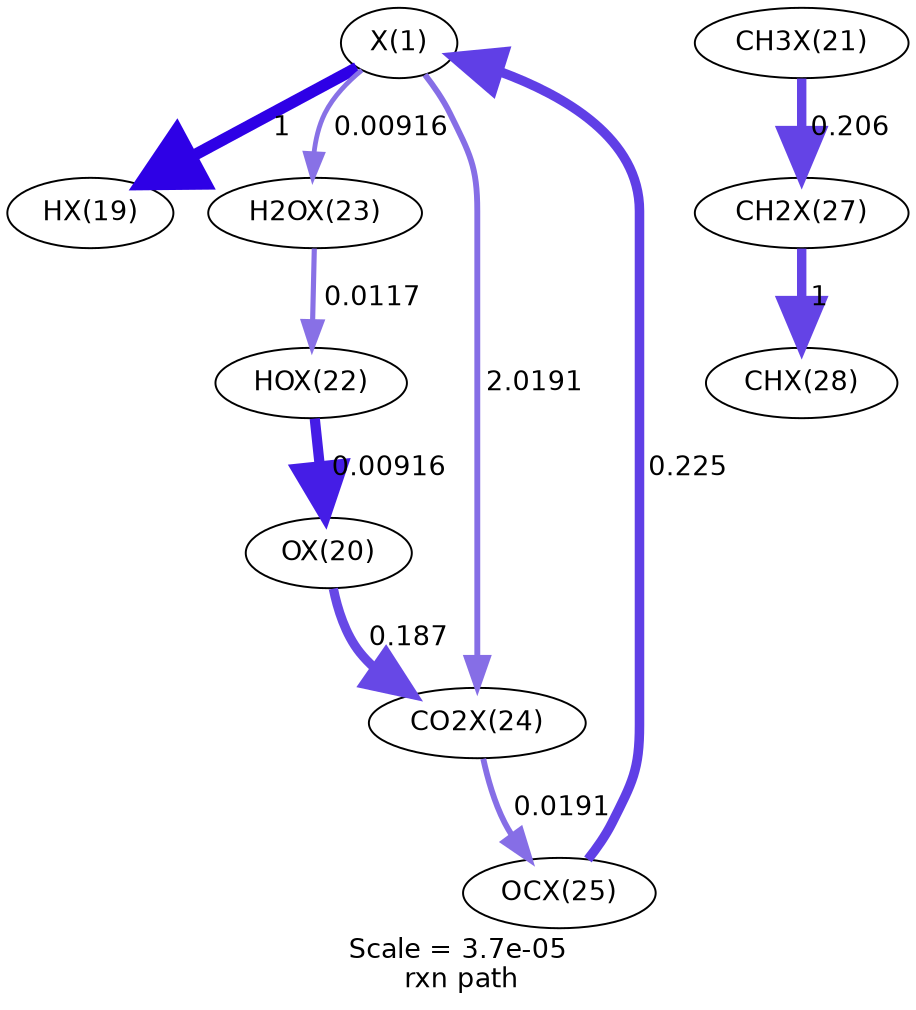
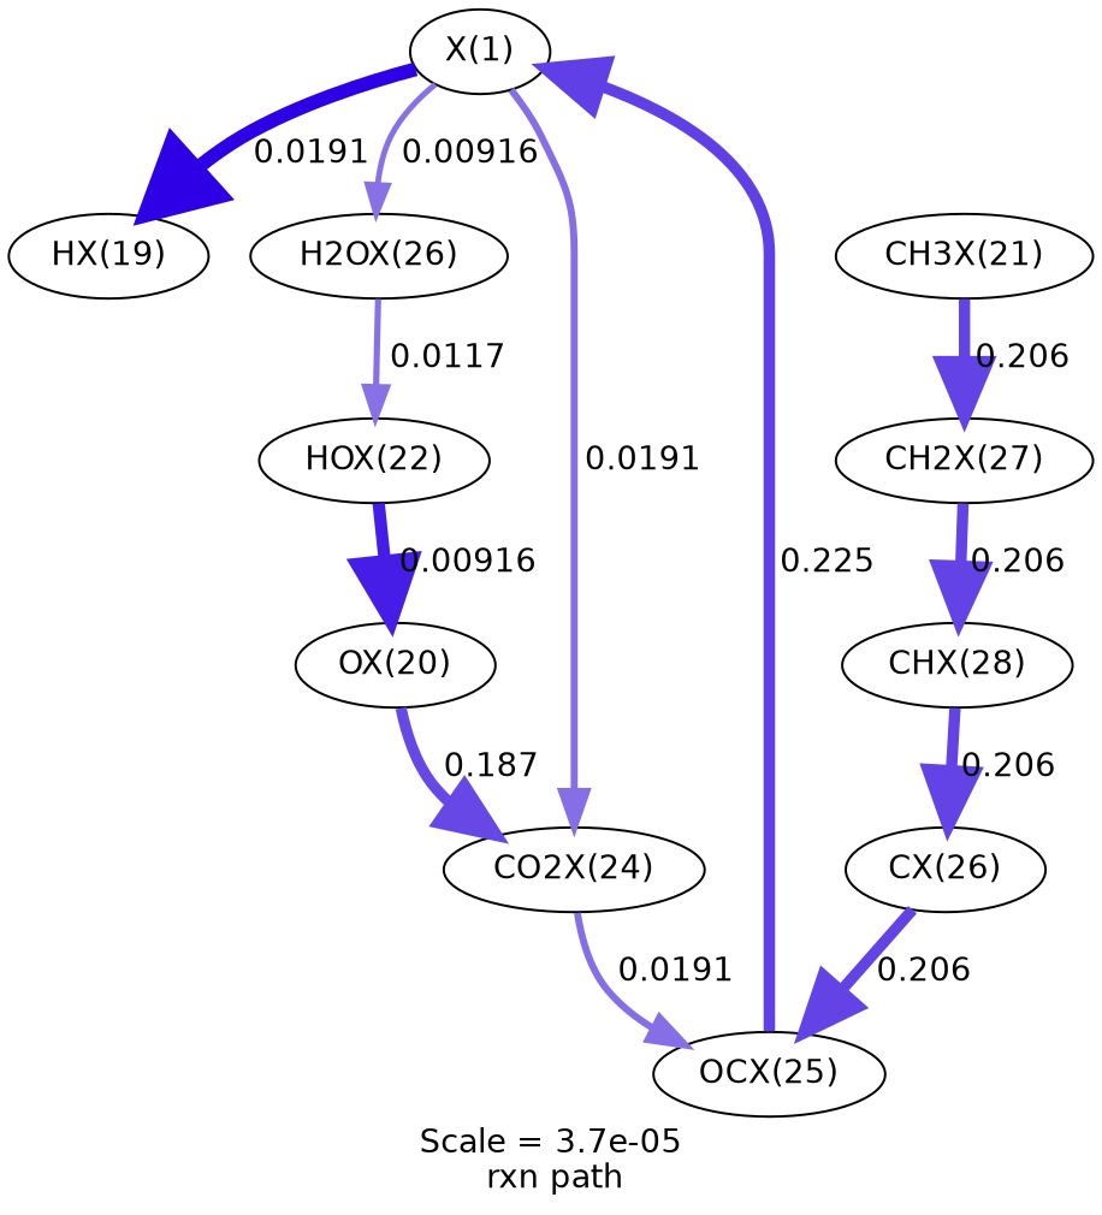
  digraph {
    fontname=Helvetica
    label="Scale = 3.7e-05\l rxn path"
    node [fontname=Helvetica]
    edge [arrowsize=2.4 color="0.7, 0.706, 0.9" fontname=Helvetica penwidth=4.81]
    n1 [label="X(1)"]
    n2 [label="HX(19)"]
-   n3 [label="H2OX(23)"]
+   n3 [label="H2OX(26)"]
    n4 [label="CO2X(24)"]
    n5 [label="HOX(22)"]
    n6 [label="OCX(25)"]
    n7 [label="OX(20)"]
    n8 [label="CH3X(21)"]
    n9 [label="CH2X(27)"]
    n10 [label="CHX(28)"]
-   n1 -> n2 [arrowsize=3 color="0.7, 1.5, 0.9" label=" 1" penwidth=6]
+   n11 [label="CX(26)"]
+   n1 -> n2 [arrowsize=3 color="0.7, 1.5, 0.9" label=" 0.0191" penwidth=6]
    n1 -> n3 [arrowsize=1.23 color="0.7, 0.509, 0.9" label=" 0.00916" penwidth=2.46]
-   n1 -> n4 [arrowsize=1.51 color="0.7, 0.519, 0.9" label=" 2.0191" penwidth=3.01]
+   n1 -> n4 [arrowsize=1.51 color="0.7, 0.519, 0.9" label=" 0.0191" penwidth=3.01]
    n3 -> n5 [arrowsize=1.32 color="0.7, 0.512, 0.9" label=" 0.0117" penwidth=2.64]
    n4 -> n6 [arrowsize=1.51 color="0.7, 0.519, 0.9" label=" 0.0191" penwidth=3.01]
    n5 -> n7 [arrowsize=2.63 color="0.7, 0.872, 0.9" label=" 0.00916" penwidth=5.25]
    n6 -> n1 [arrowsize=2.44 color="0.7, 0.725, 0.9" label=" 0.225" penwidth=4.88]
    n7 -> n4 [arrowsize=2.37 color="0.7, 0.687, 0.9" label=" 0.187" penwidth=4.74]
    n8 -> n9 [label=" 0.206"]
-   n9 -> n10 [label=" 1"]
+   n9 -> n10 [label=" 0.206"]
+   n10 -> n11 [label=" 0.206"]
+   n11 -> n6 [label=" 0.206"]
  }
